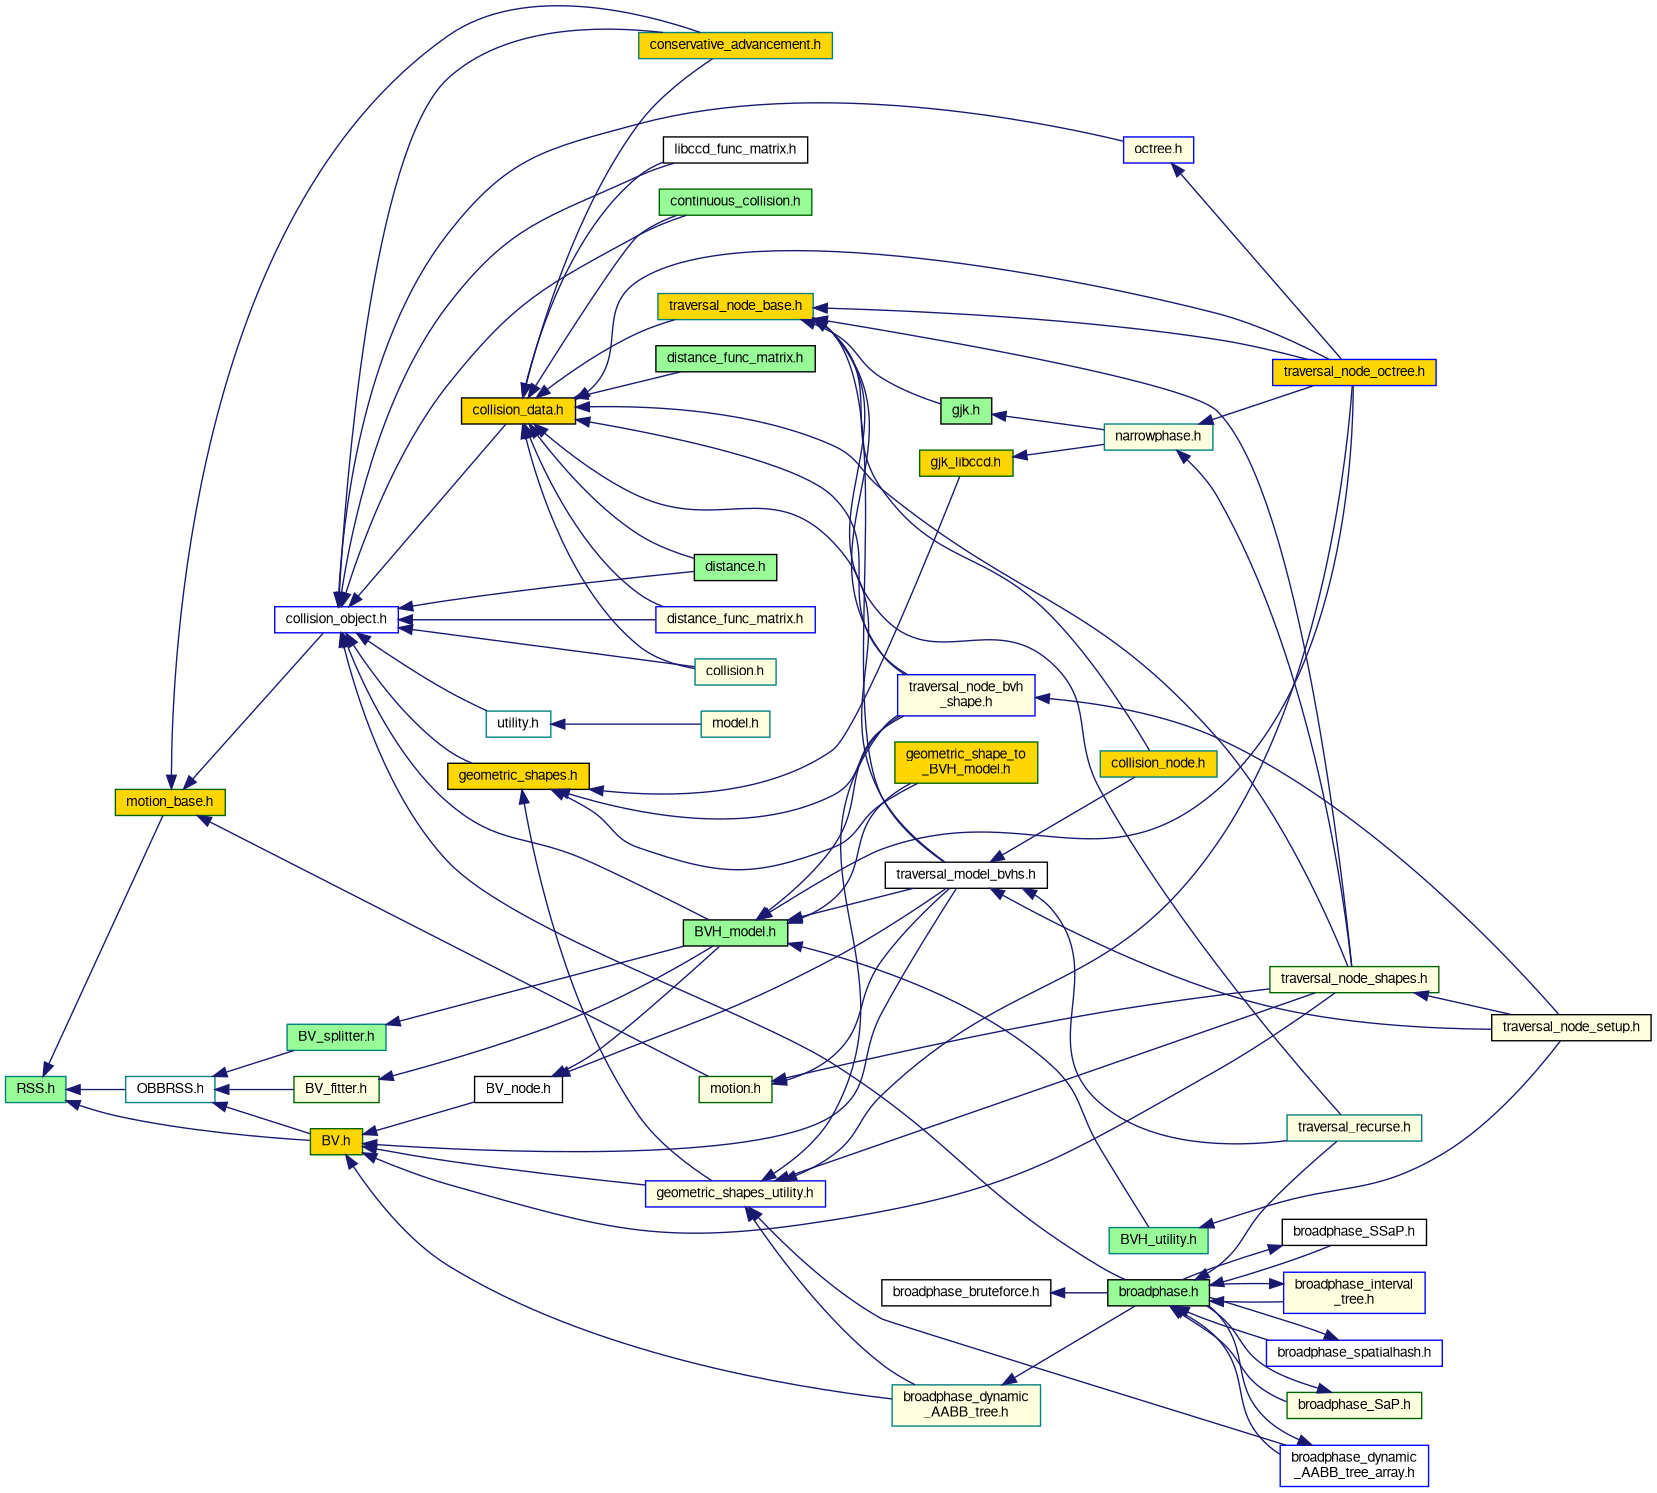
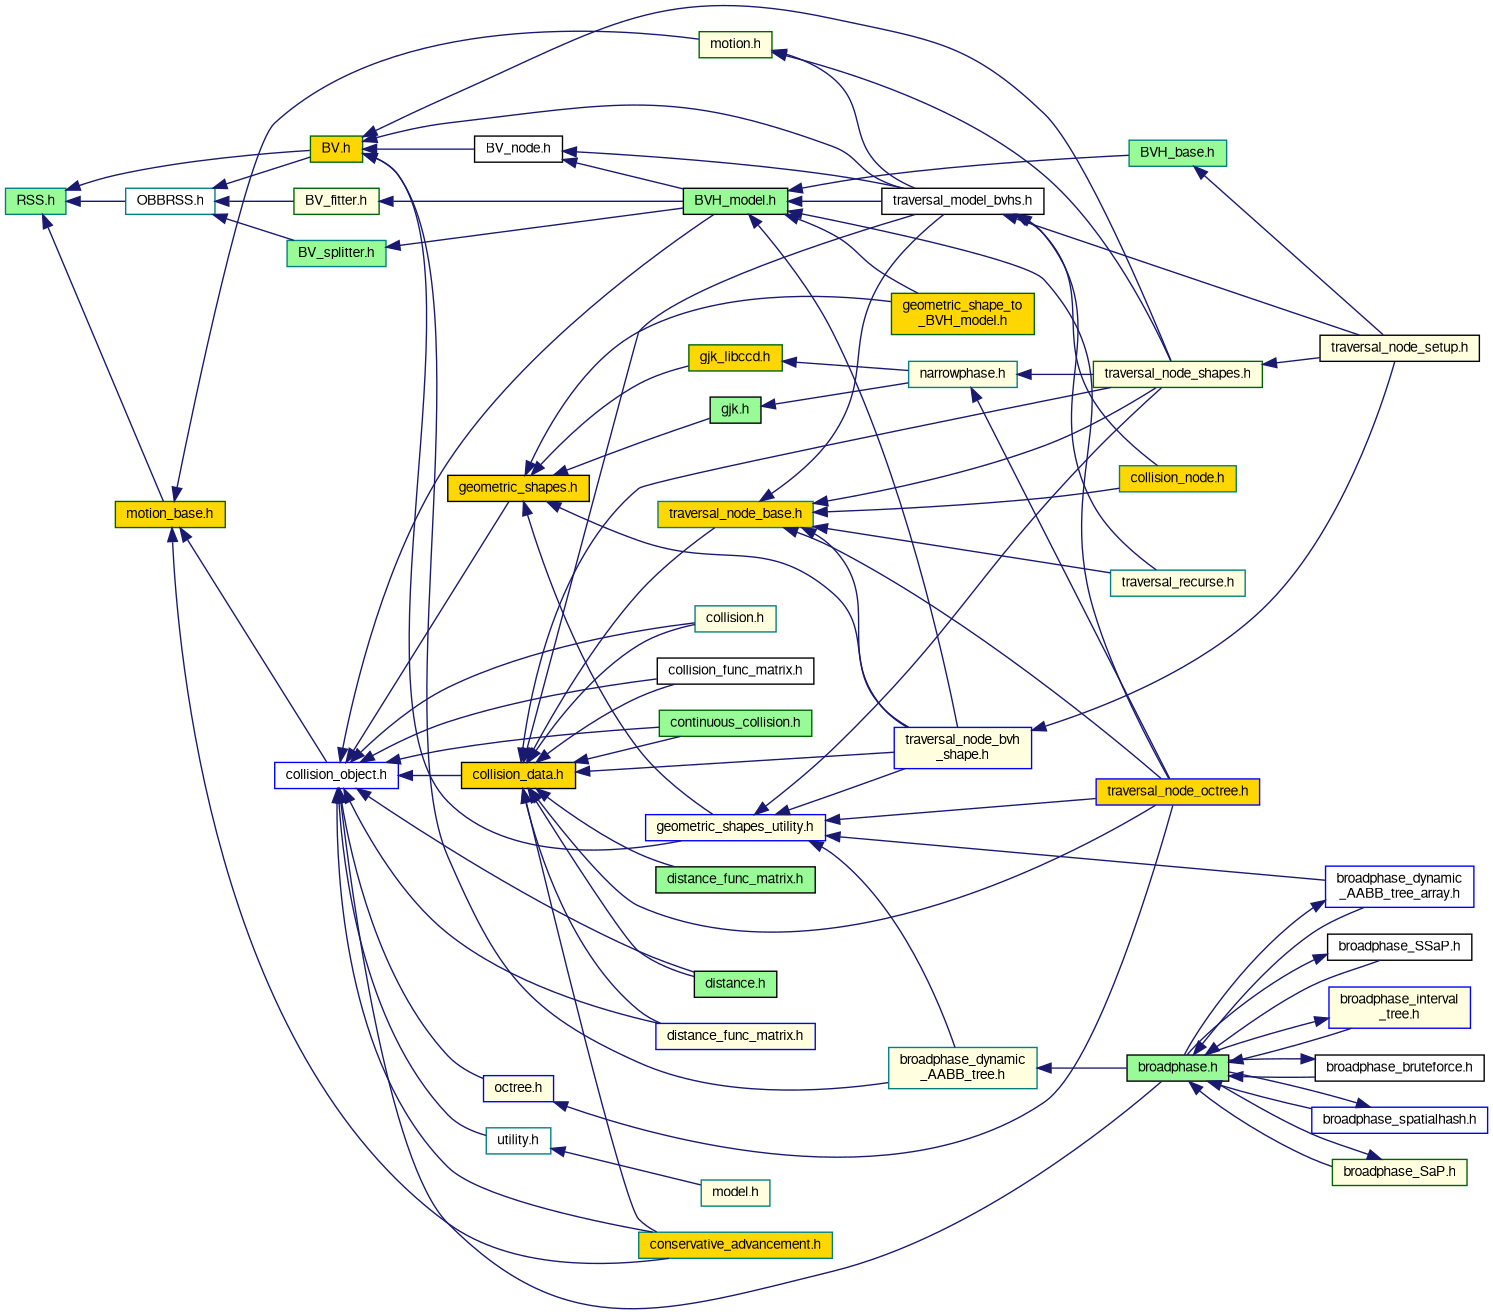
  digraph {
    rankdir=LR
    node [color=teal fillcolor=lightyellow fontname=FreeSans fontsize=10 shape=record style=filled]
    edge [color=midnightblue dir=back fontname=FreeSans fontsize=10 labelfontname=FreeSans labelfontsize=10 style=solid]
    n1 [fillcolor=palegreen fontcolor=black height=0.2 label="RSS.h" width=0.4]
    n2 [color=darkgreen fillcolor=gold height=0.2 label="motion_base.h" width=0.4]
    n3 [color=darkgreen fillcolor=gold height=0.2 label="BV.h" width=0.4]
    n4 [fillcolor=white height=0.2 label="OBBRSS.h" width=0.4]
    n5 [color=blue fillcolor=white height=0.2 label="collision_object.h" width=0.4]
    n6 [fillcolor=gold height=0.2 label="conservative_advancement.h" width=0.4]
    n7 [color=darkgreen height=0.2 label="motion.h" width=0.4]
    n8 [height=0.2 label="broadphase_dynamic\l_AABB_tree.h" width=0.4]
    n9 [color=blue height=0.2 label="geometric_shapes_utility.h" width=0.4]
    n10 [color=darkgreen height=0.2 label="traversal_node_shapes.h" width=0.4]
    n11 [color=black fillcolor=white height=0.2 label="traversal_model_bvhs.h" width=0.4]
    n12 [color=black fillcolor=white height=0.2 label="BV_node.h" width=0.4]
    n13 [color=darkgreen height=0.2 label="BV_fitter.h" width=0.4]
    n14 [fillcolor=palegreen height=0.2 label="BV_splitter.h" width=0.4]
    n15 [fillcolor=white height=0.2 label="utility.h" width=0.4]
    n16 [color=black fillcolor=palegreen height=0.2 label="broadphase.h" width=0.4]
    n17 [color=black fillcolor=gold height=0.2 label="geometric_shapes.h" width=0.4]
    n18 [color=black fillcolor=palegreen height=0.2 label="BVH_model.h" width=0.4]
    n19 [color=black fillcolor=gold height=0.2 label="collision_data.h" width=0.4]
    n20 [height=0.2 label="collision.h" width=0.4]
-   n21 [color=black fillcolor=white height=0.2 label="libccd_func_matrix.h" width=0.4]
+   n21 [color=black fillcolor=white height=0.2 label="collision_func_matrix.h" width=0.4]
    n22 [color=darkgreen fillcolor=palegreen height=0.2 label="continuous_collision.h" width=0.4]
    n23 [color=black fillcolor=palegreen height=0.2 label="distance.h" width=0.4]
    n24 [color=blue height=0.2 label="distance_func_matrix.h" width=0.4]
    n25 [color=blue height=0.2 label="octree.h" width=0.4]
    n26 [height=0.2 label="model.h" width=0.4]
    n27 [color=black fillcolor=white height=0.2 label="broadphase_bruteforce.h" width=0.4]
    n28 [color=blue fillcolor=white height=0.2 label="broadphase_spatialhash.h" width=0.4]
    n29 [color=darkgreen height=0.2 label="broadphase_SaP.h" width=0.4]
    n30 [color=black fillcolor=white height=0.2 label="broadphase_SSaP.h" width=0.4]
    n31 [color=blue height=0.2 label="broadphase_interval\l_tree.h" width=0.4]
    n32 [color=blue fillcolor=white height=0.2 label="broadphase_dynamic\l_AABB_tree_array.h" width=0.4]
    n33 [color=blue height=0.2 label="traversal_node_bvh\l_shape.h" width=0.4]
    n34 [color=black fillcolor=palegreen height=0.2 label="gjk.h" width=0.4]
    n35 [color=darkgreen fillcolor=gold height=0.2 label="gjk_libccd.h" width=0.4]
    n36 [color=darkgreen fillcolor=gold height=0.2 label="geometric_shape_to\l_BVH_model.h" width=0.4]
    n37 [color=blue fillcolor=gold height=0.2 label="traversal_node_octree.h" width=0.4]
-   n38 [fillcolor=palegreen height=0.2 label="BVH_utility.h" width=0.4]
+   n38 [fillcolor=palegreen height=0.2 label="BVH_base.h" width=0.4]
    n39 [fillcolor=gold height=0.2 label="traversal_node_base.h" width=0.4]
    n40 [color=black fillcolor=palegreen height=0.2 label="distance_func_matrix.h" width=0.4]
    n41 [color=black height=0.2 label="traversal_node_setup.h" width=0.4]
    n42 [height=0.2 label="narrowphase.h" width=0.4]
    n43 [fillcolor=gold height=0.2 label="collision_node.h" width=0.4]
    n44 [height=0.2 label="traversal_recurse.h" width=0.4]
    n1 -> n2
    n1 -> n3
    n1 -> n4
    n2 -> n5
    n2 -> n6
    n2 -> n7
    n3 -> n8
    n3 -> n9
    n3 -> n10
    n3 -> n11
    n3 -> n12
    n4 -> n3
    n4 -> n13
    n4 -> n14
    n5 -> n6
    n5 -> n15
    n5 -> n16
    n5 -> n17
    n5 -> n18
    n5 -> n19
    n5 -> n20
    n5 -> n21
    n5 -> n22
    n5 -> n23
    n5 -> n24
    n5 -> n25
    n7 -> n10
    n7 -> n11
    n8 -> n16
    n9 -> n8
    n9 -> n10
    n9 -> n32
    n9 -> n33
    n9 -> n37
    n10 -> n41
    n11 -> n41
    n11 -> n43
    n11 -> n44
    n12 -> n11
    n12 -> n18
    n13 -> n18
    n14 -> n18
    n15 -> n26
-   n16 -> n44
+   n16 -> n27
    n16 -> n28
    n16 -> n29
    n16 -> n30
    n16 -> n31
    n16 -> n32
    n17 -> n9
    n17 -> n33
-   n39 -> n34
+   n17 -> n34
    n17 -> n35
    n17 -> n36
    n18 -> n11
    n18 -> n33
    n18 -> n36
    n18 -> n37
    n18 -> n38
    n19 -> n6
    n19 -> n10
    n19 -> n11
    n19 -> n20
    n19 -> n21
    n19 -> n22
    n19 -> n23
    n19 -> n24
    n19 -> n33
    n19 -> n37
    n19 -> n39
    n19 -> n40
    n25 -> n37
    n27 -> n16
    n28 -> n16
    n29 -> n16
    n30 -> n16
    n31 -> n16
    n32 -> n16
    n33 -> n41
    n34 -> n42
    n35 -> n42
    n38 -> n41
    n39 -> n10
    n39 -> n11
    n39 -> n33
    n39 -> n37
    n39 -> n43
    n39 -> n44
    n42 -> n10
    n42 -> n37
  }
